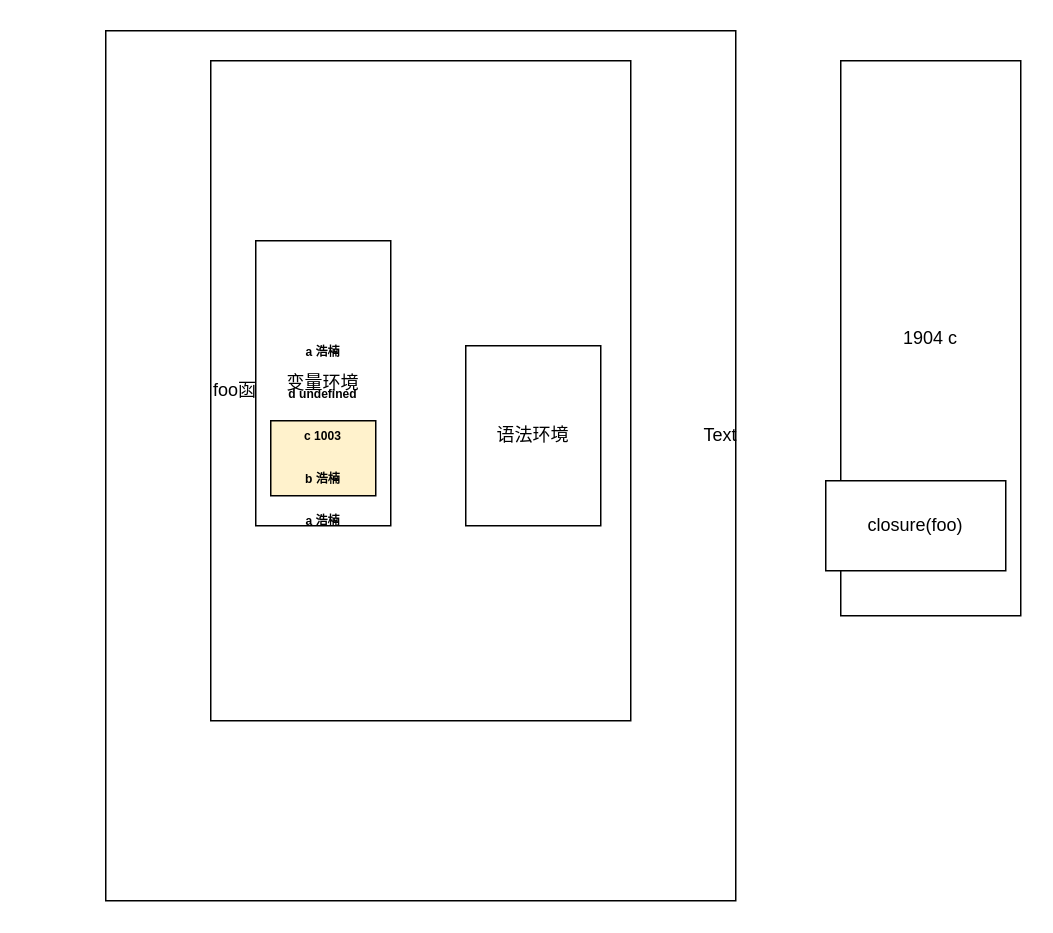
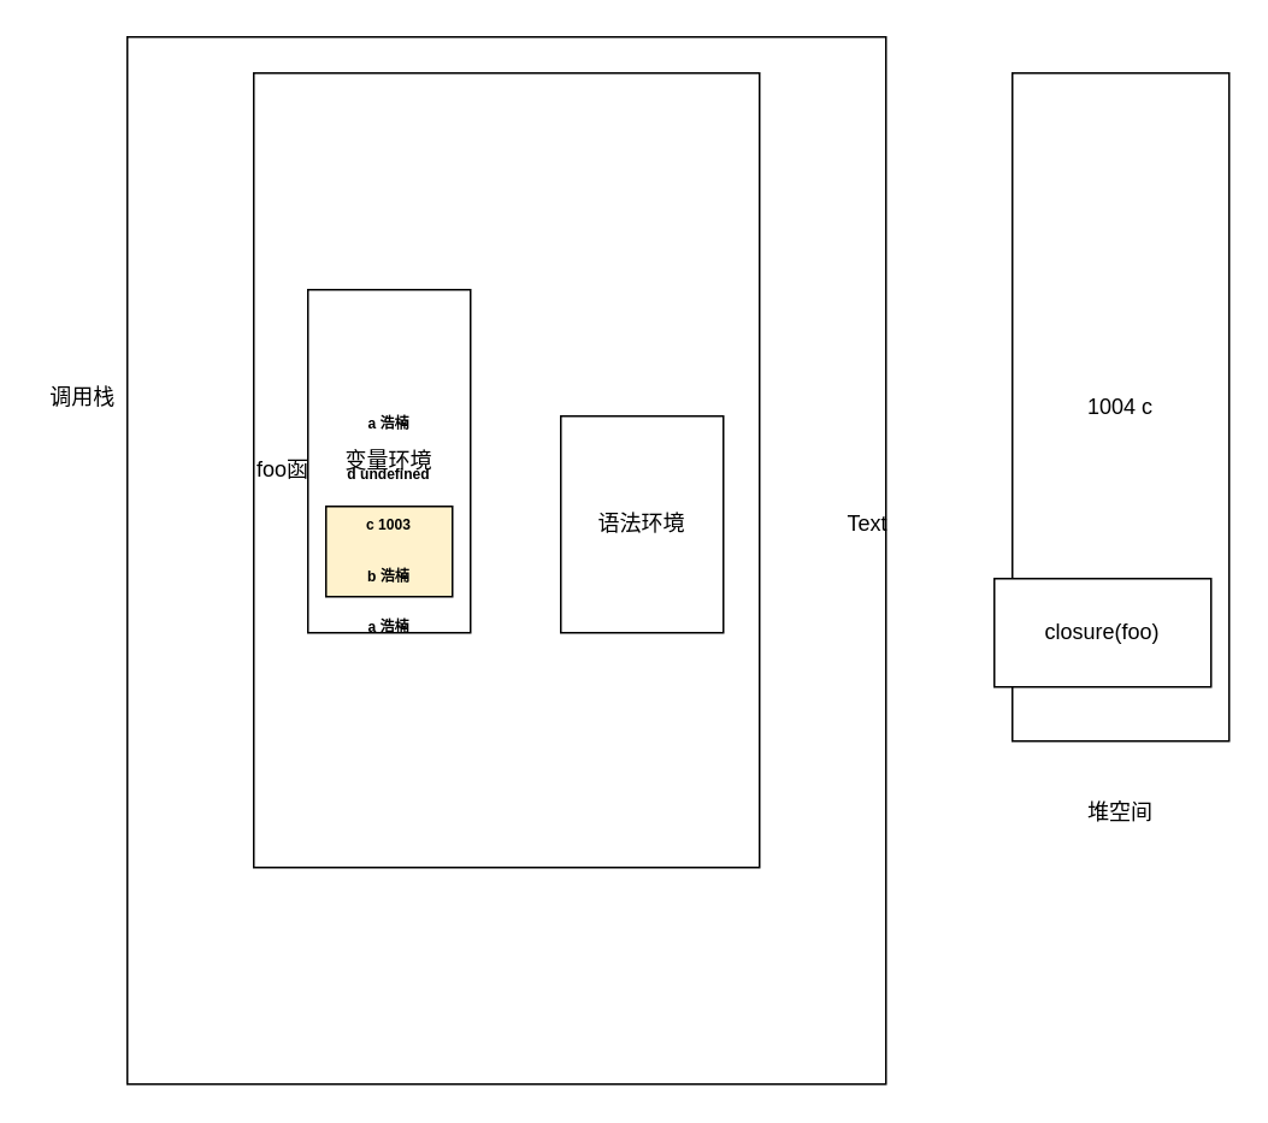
  <mxCell id="0" />
  <mxCell id="1" parent="0" />
  <mxCell id="2" value="&lt;span style=&quot;color: rgba(0 , 0 , 0 , 0) ; font-family: monospace ; font-size: 0px&quot;&gt;%3CmxGraphModel%3E%3Croot%3E%3CmxCell%20id%3D%220%22%2F%3E%3CmxCell%20id%3D%221%22%20parent%3D%220%22%2F%3E%3CmxCell%20id%3D%222%22%20value%3D%22%E5%85%A8%E5%B1%80%E6%89%A7%E8%A1%8C%E4%B8%8A%E4%B8%8B%E6%96%87%22%20style%3D%22rounded%3D0%3BwhiteSpace%3Dwrap%3Bhtml%3D1%3B%22%20vertex%3D%221%22%20parent%3D%221%22%3E%3CmxGeometry%20x%3D%22350%22%20y%3D%22270%22%20width%3D%2290%22%20height%3D%2250%22%20as%3D%22geometry%22%2F%3E%3C%2FmxCell%3E%3C%2Froot%3E%3C%2FmxGraphModel%3E&lt;/span&gt;" style="rounded=0;whiteSpace=wrap;html=1;" vertex="1" parent="1"><mxGeometry x="70" y="20" width="420" height="580" as="geometry" /></mxCell>
+ <mxCell id="3" value="调用栈" style="text;html=1;align=center;verticalAlign=middle;resizable=0;points=[];autosize=1;" vertex="1" parent="1"><mxGeometry x="20" y="210" width="50" height="20" as="geometry" /></mxCell>
  <mxCell id="4" value="&lt;div&gt;&lt;span&gt;foo函数执行上下文&lt;/span&gt;&lt;/div&gt;" style="rounded=0;whiteSpace=wrap;html=1;align=left;" vertex="1" parent="1"><mxGeometry x="140" y="40" width="280" height="440" as="geometry" /></mxCell>
  <mxCell id="5" value="变量环境" style="rounded=0;whiteSpace=wrap;html=1;" vertex="1" parent="1"><mxGeometry x="170" y="160" width="90" height="190" as="geometry" /></mxCell>
  <mxCell id="6" value="语法环境" style="rounded=0;whiteSpace=wrap;html=1;" vertex="1" parent="1"><mxGeometry x="310" y="230" width="90" height="120" as="geometry" /></mxCell>
  <mxCell id="7" value="&lt;h6&gt;a 浩楠&lt;/h6&gt;&lt;h6&gt;d undefined&lt;/h6&gt;&lt;h6&gt;c 1003&lt;/h6&gt;&lt;h6&gt;b 浩楠&lt;br&gt;&lt;/h6&gt;&lt;h6&gt;a 浩楠&lt;br&gt;&lt;/h6&gt;&lt;h6&gt;&lt;br&gt;&lt;/h6&gt;" style="rounded=0;whiteSpace=wrap;html=1;align=center;fillColor=#fff2cc;" vertex="1" parent="1"><mxGeometry x="180" y="280" width="70" height="50" as="geometry" /></mxCell>
- <mxCell id="8" value="1904 c" style="rounded=0;whiteSpace=wrap;html=1;" vertex="1" parent="1"><mxGeometry x="560" y="40" width="120" height="370" as="geometry" /></mxCell>
+ <mxCell id="8" value="1004 c" style="rounded=0;whiteSpace=wrap;html=1;" vertex="1" parent="1"><mxGeometry x="560" y="40" width="120" height="370" as="geometry" /></mxCell>
  <mxCell id="9" value="Text" style="text;html=1;strokeColor=none;fillColor=none;align=center;verticalAlign=middle;whiteSpace=wrap;rounded=0;" vertex="1" parent="1"><mxGeometry x="460" y="280" width="40" height="20" as="geometry" /></mxCell>
+ <mxCell id="10" value="堆空间" style="text;html=1;strokeColor=none;fillColor=none;align=center;verticalAlign=middle;whiteSpace=wrap;rounded=0;" vertex="1" parent="1"><mxGeometry x="600" y="440" width="40" height="20" as="geometry" /></mxCell>
  <mxCell id="11" value="closure(foo)" style="rounded=0;whiteSpace=wrap;html=1;" vertex="1" parent="1"><mxGeometry x="550" y="320" width="120" height="60" as="geometry" /></mxCell>
